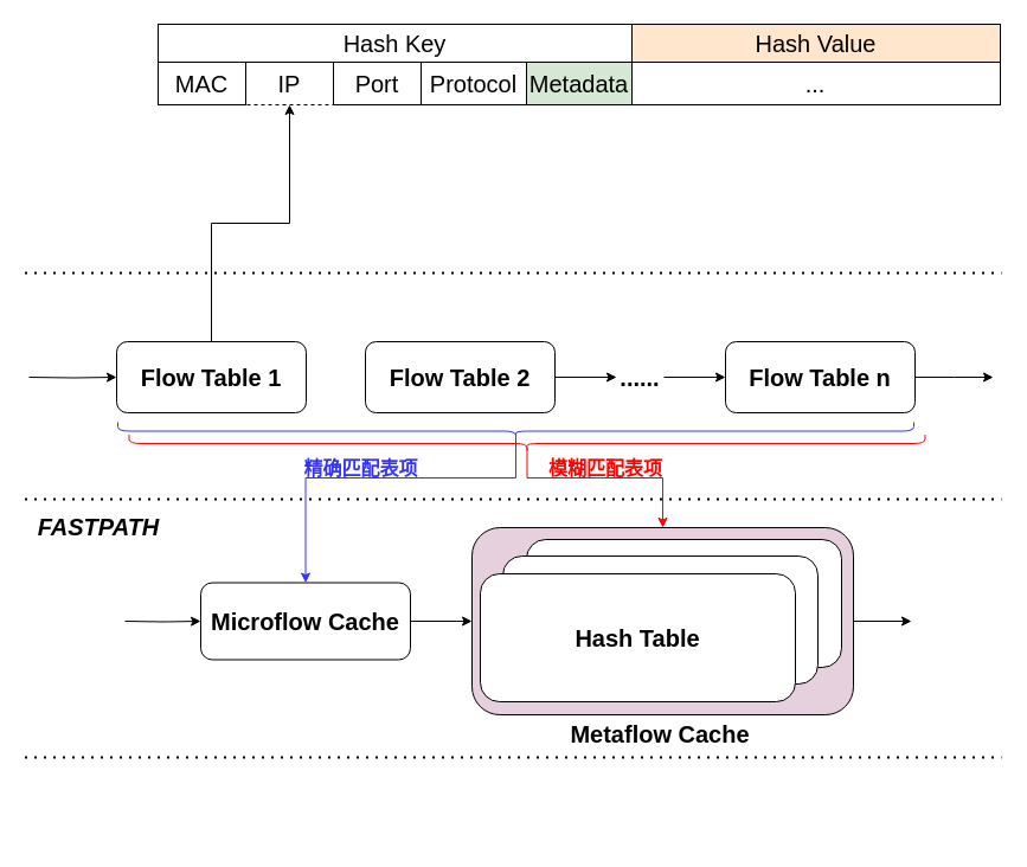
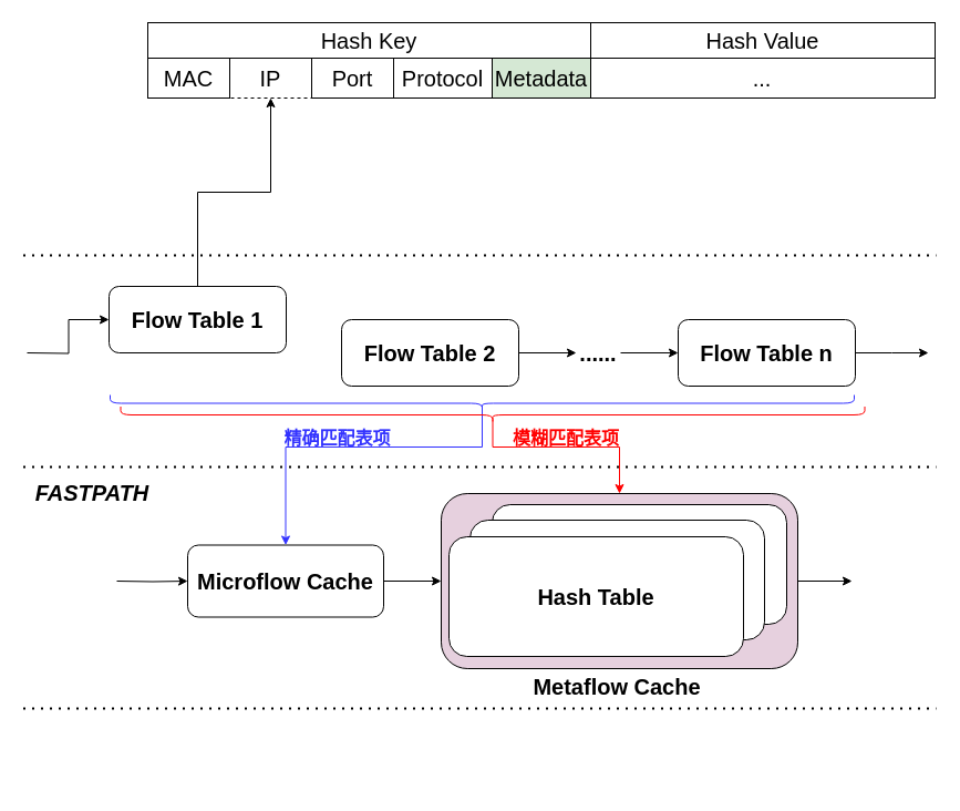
  <mxCell id="0" />
  <mxCell id="1" parent="0" />
  <mxCell id="2" style="edgeStyle=orthogonalEdgeStyle;rounded=0;orthogonalLoop=1;jettySize=auto;html=1;entryX=0;entryY=0.5;entryDx=0;entryDy=0;" edge="1" parent="1" source="3"><mxGeometry relative="1" as="geometry"><mxPoint x="769" y="524" as="targetPoint" /></mxGeometry></mxCell>
  <mxCell id="3" value="" style="rounded=1;whiteSpace=wrap;html=1;fillColor=#E6D0DE;" vertex="1" parent="1"><mxGeometry x="398" y="445" width="322" height="158" as="geometry" /></mxCell>
  <mxCell id="4" value="&lt;font style=&quot;font-size: 20px&quot;&gt;IP&lt;/font&gt;" style="rounded=0;whiteSpace=wrap;html=1;dashed=1;" parent="1" vertex="1"><mxGeometry x="207" y="52" width="74" height="36" as="geometry" /></mxCell>
  <mxCell id="5" value="&lt;span style=&quot;font-size: 20px&quot;&gt;Port&lt;/span&gt;" style="rounded=0;whiteSpace=wrap;html=1;" parent="1" vertex="1"><mxGeometry x="281" y="52" width="74" height="36" as="geometry" /></mxCell>
  <mxCell id="6" value="&lt;span style=&quot;font-size: 20px&quot;&gt;Protocol&lt;/span&gt;" style="rounded=0;whiteSpace=wrap;html=1;" parent="1" vertex="1"><mxGeometry x="355" y="52" width="89" height="36" as="geometry" /></mxCell>
  <mxCell id="7" value="&lt;font style=&quot;font-size: 20px&quot;&gt;MAC&lt;br&gt;&lt;/font&gt;" style="rounded=0;whiteSpace=wrap;html=1;" parent="1" vertex="1"><mxGeometry x="133" y="52" width="74" height="36" as="geometry" /></mxCell>
  <mxCell id="8" value="&lt;font style=&quot;font-size: 20px&quot;&gt;Hash Key&lt;/font&gt;" style="rounded=0;whiteSpace=wrap;html=1;" parent="1" vertex="1"><mxGeometry x="133" y="20" width="400" height="32" as="geometry" /></mxCell>
- <mxCell id="9" value="&lt;span style=&quot;font-size: 20px&quot;&gt;Hash Value&lt;/span&gt;" style="rounded=0;whiteSpace=wrap;html=1;fillColor=#ffe6cc;" parent="1" vertex="1"><mxGeometry x="533" y="20" width="311" height="32" as="geometry" /></mxCell>
+ <mxCell id="9" value="&lt;span style=&quot;font-size: 20px&quot;&gt;Hash Value&lt;/span&gt;" style="rounded=0;whiteSpace=wrap;html=1;" parent="1" vertex="1"><mxGeometry x="533" y="20" width="311" height="32" as="geometry" /></mxCell>
  <mxCell id="10" value="&lt;span style=&quot;font-size: 20px&quot;&gt;...&lt;/span&gt;" style="rounded=0;whiteSpace=wrap;html=1;" parent="1" vertex="1"><mxGeometry x="532" y="52" width="312" height="36" as="geometry" /></mxCell>
  <mxCell id="11" value="&lt;span style=&quot;font-size: 20px&quot;&gt;Metadata&lt;/span&gt;" style="rounded=0;whiteSpace=wrap;html=1;fillColor=#d5e8d4;" vertex="1" parent="1"><mxGeometry x="444" y="52" width="89" height="36" as="geometry" /></mxCell>
  <mxCell id="12" style="edgeStyle=orthogonalEdgeStyle;rounded=0;orthogonalLoop=1;jettySize=auto;html=1;entryX=0;entryY=0.5;entryDx=0;entryDy=0;" edge="1" parent="1" source="13" target="3"><mxGeometry relative="1" as="geometry" /></mxCell>
  <mxCell id="13" value="&lt;font style=&quot;font-size: 20px&quot;&gt;&lt;b&gt;Microflow Cache&lt;/b&gt;&lt;/font&gt;" style="rounded=1;whiteSpace=wrap;html=1;" vertex="1" parent="1"><mxGeometry x="169" y="491.5" width="177" height="65" as="geometry" /></mxCell>
  <mxCell id="14" value="&lt;font style=&quot;font-size: 20px&quot;&gt;&lt;b&gt;Hash Table&lt;/b&gt;&lt;/font&gt;" style="rounded=1;whiteSpace=wrap;html=1;" vertex="1" parent="1"><mxGeometry x="444" y="455" width="266" height="108" as="geometry" /></mxCell>
  <mxCell id="15" value="&lt;font style=&quot;font-size: 20px&quot;&gt;&lt;b&gt;Hash Table&lt;/b&gt;&lt;/font&gt;" style="rounded=1;whiteSpace=wrap;html=1;" vertex="1" parent="1"><mxGeometry x="424" y="469" width="266" height="108" as="geometry" /></mxCell>
  <mxCell id="16" value="&lt;font style=&quot;font-size: 20px&quot;&gt;&lt;b&gt;Hash Table&lt;/b&gt;&lt;/font&gt;" style="rounded=1;whiteSpace=wrap;html=1;" vertex="1" parent="1"><mxGeometry x="405" y="484" width="266" height="108" as="geometry" /></mxCell>
  <mxCell id="17" value="&lt;font style=&quot;font-size: 20px&quot;&gt;&lt;b&gt;Metaflow Cache&lt;/b&gt;&lt;/font&gt;" style="text;html=1;strokeColor=none;fillColor=none;align=center;verticalAlign=middle;whiteSpace=wrap;rounded=0;" vertex="1" parent="1"><mxGeometry x="473" y="609" width="168" height="20" as="geometry" /></mxCell>
  <mxCell id="18" style="edgeStyle=orthogonalEdgeStyle;rounded=0;orthogonalLoop=1;jettySize=auto;html=1;entryX=0;entryY=0.5;entryDx=0;entryDy=0;" edge="1" parent="1" target="13"><mxGeometry relative="1" as="geometry"><mxPoint x="105" y="524" as="sourcePoint" /></mxGeometry></mxCell>
  <mxCell id="19" style="edgeStyle=orthogonalEdgeStyle;rounded=0;orthogonalLoop=1;jettySize=auto;html=1;" edge="1" parent="1" source="20" target="4"><mxGeometry relative="1" as="geometry" /></mxCell>
- <mxCell id="20" value="&lt;font style=&quot;font-size: 20px&quot;&gt;&lt;b&gt;Flow Table 1&lt;/b&gt;&lt;/font&gt;" style="rounded=1;whiteSpace=wrap;html=1;fillColor=#FFFFFF;" vertex="1" parent="1"><mxGeometry x="98" y="288" width="160" height="60" as="geometry" /></mxCell>
+ <mxCell id="20" value="&lt;font style=&quot;font-size: 20px&quot;&gt;&lt;b&gt;Flow Table 1&lt;/b&gt;&lt;/font&gt;" style="rounded=1;whiteSpace=wrap;html=1;fillColor=#FFFFFF;" vertex="1" parent="1"><mxGeometry x="98" y="258" width="160" height="60" as="geometry" /></mxCell>
  <mxCell id="21" style="edgeStyle=orthogonalEdgeStyle;rounded=0;orthogonalLoop=1;jettySize=auto;html=1;entryX=0;entryY=0.5;entryDx=0;entryDy=0;" edge="1" parent="1" source="22" target="26"><mxGeometry relative="1" as="geometry" /></mxCell>
  <mxCell id="22" value="&lt;font style=&quot;font-size: 20px&quot;&gt;&lt;b&gt;Flow Table 2&lt;/b&gt;&lt;/font&gt;" style="rounded=1;whiteSpace=wrap;html=1;fillColor=#FFFFFF;" vertex="1" parent="1"><mxGeometry x="308" y="288" width="160" height="60" as="geometry" /></mxCell>
  <mxCell id="23" style="edgeStyle=orthogonalEdgeStyle;rounded=0;orthogonalLoop=1;jettySize=auto;html=1;" edge="1" parent="1" source="24"><mxGeometry relative="1" as="geometry"><mxPoint x="838" y="318" as="targetPoint" /></mxGeometry></mxCell>
  <mxCell id="24" value="&lt;font style=&quot;font-size: 20px&quot;&gt;&lt;b&gt;Flow Table n&lt;/b&gt;&lt;/font&gt;" style="rounded=1;whiteSpace=wrap;html=1;fillColor=#FFFFFF;" vertex="1" parent="1"><mxGeometry x="612" y="288" width="160" height="60" as="geometry" /></mxCell>
  <mxCell id="25" style="edgeStyle=orthogonalEdgeStyle;rounded=0;orthogonalLoop=1;jettySize=auto;html=1;entryX=0;entryY=0.5;entryDx=0;entryDy=0;" edge="1" parent="1" source="26" target="24"><mxGeometry relative="1" as="geometry" /></mxCell>
  <mxCell id="26" value="&lt;font style=&quot;font-size: 20px&quot;&gt;&lt;b&gt;......&lt;/b&gt;&lt;/font&gt;" style="text;html=1;strokeColor=none;fillColor=none;align=center;verticalAlign=middle;whiteSpace=wrap;rounded=0;" vertex="1" parent="1"><mxGeometry x="520" y="308" width="40" height="20" as="geometry" /></mxCell>
  <mxCell id="27" style="edgeStyle=orthogonalEdgeStyle;rounded=0;orthogonalLoop=1;jettySize=auto;html=1;entryX=0;entryY=0.5;entryDx=0;entryDy=0;" edge="1" parent="1" target="20"><mxGeometry relative="1" as="geometry"><mxPoint x="24" y="318" as="sourcePoint" /></mxGeometry></mxCell>
  <mxCell id="28" style="edgeStyle=orthogonalEdgeStyle;rounded=0;orthogonalLoop=1;jettySize=auto;html=1;entryX=0.5;entryY=0;entryDx=0;entryDy=0;exitX=0.1;exitY=0.5;exitDx=0;exitDy=0;exitPerimeter=0;strokeColor=#3333FF;" edge="1" parent="1" source="29" target="13"><mxGeometry relative="1" as="geometry"><Array as="points"><mxPoint x="435" y="403" /><mxPoint x="258" y="403" /></Array></mxGeometry></mxCell>
  <mxCell id="29" value="" style="shape=curlyBracket;whiteSpace=wrap;html=1;rounded=1;fillColor=#FFFFFF;rotation=-90;size=0.5;strokeColor=#3333FF;" vertex="1" parent="1"><mxGeometry x="427.5" y="27.5" width="15" height="672" as="geometry" /></mxCell>
  <mxCell id="30" style="edgeStyle=orthogonalEdgeStyle;rounded=0;orthogonalLoop=1;jettySize=auto;html=1;entryX=0.5;entryY=0;entryDx=0;entryDy=0;exitX=0.1;exitY=0.5;exitDx=0;exitDy=0;exitPerimeter=0;strokeColor=#FF0000;" edge="1" parent="1" source="31" target="3"><mxGeometry relative="1" as="geometry"><mxPoint x="693" y="416" as="sourcePoint" /><mxPoint x="257.5" y="491.5" as="targetPoint" /><Array as="points"><mxPoint x="445" y="403" /><mxPoint x="559" y="403" /></Array></mxGeometry></mxCell>
  <mxCell id="31" value="" style="shape=curlyBracket;whiteSpace=wrap;html=1;rounded=1;fillColor=#FFFFFF;rotation=-90;size=0.5;strokeColor=#FF0000;" vertex="1" parent="1"><mxGeometry x="437" y="38" width="15" height="672" as="geometry" /></mxCell>
  <mxCell id="32" value="" style="endArrow=none;dashed=1;html=1;dashPattern=1 3;strokeWidth=2;" edge="1" parent="1"><mxGeometry width="50" height="50" relative="1" as="geometry"><mxPoint x="20.5" y="421" as="sourcePoint" /><mxPoint x="845" y="421" as="targetPoint" /></mxGeometry></mxCell>
  <mxCell id="33" value="&lt;b&gt;&lt;i&gt;&lt;font style=&quot;font-size: 20px&quot;&gt;FASTPATH&lt;/font&gt;&lt;/i&gt;&lt;/b&gt;" style="text;html=1;strokeColor=none;fillColor=none;align=center;verticalAlign=middle;whiteSpace=wrap;rounded=0;" vertex="1" parent="1"><mxGeometry x="23" y="434" width="120" height="20" as="geometry" /></mxCell>
  <mxCell id="34" value="" style="endArrow=none;dashed=1;html=1;dashPattern=1 3;strokeWidth=2;" edge="1" parent="1"><mxGeometry width="50" height="50" relative="1" as="geometry"><mxPoint x="20.5" y="230" as="sourcePoint" /><mxPoint x="845" y="230" as="targetPoint" /></mxGeometry></mxCell>
  <mxCell id="35" value="" style="endArrow=none;dashed=1;html=1;dashPattern=1 3;strokeWidth=2;" edge="1" parent="1"><mxGeometry width="50" height="50" relative="1" as="geometry"><mxPoint x="20.5" y="639" as="sourcePoint" /><mxPoint x="845" y="639" as="targetPoint" /></mxGeometry></mxCell>
  <mxCell id="36" value="&lt;font color=&quot;#3333ff&quot; style=&quot;font-size: 16px&quot;&gt;&lt;b&gt;精确匹配表项&lt;/b&gt;&lt;/font&gt;" style="text;html=1;strokeColor=none;fillColor=none;align=center;verticalAlign=middle;whiteSpace=wrap;rounded=0;" vertex="1" parent="1"><mxGeometry x="253" y="385" width="103" height="20" as="geometry" /></mxCell>
  <mxCell id="37" value="&lt;font style=&quot;font-size: 16px&quot; color=&quot;#ff0000&quot;&gt;&lt;b&gt;模糊匹配表项&lt;/b&gt;&lt;/font&gt;" style="text;html=1;strokeColor=none;fillColor=none;align=center;verticalAlign=middle;whiteSpace=wrap;rounded=0;" vertex="1" parent="1"><mxGeometry x="460" y="385" width="102" height="20" as="geometry" /></mxCell>
